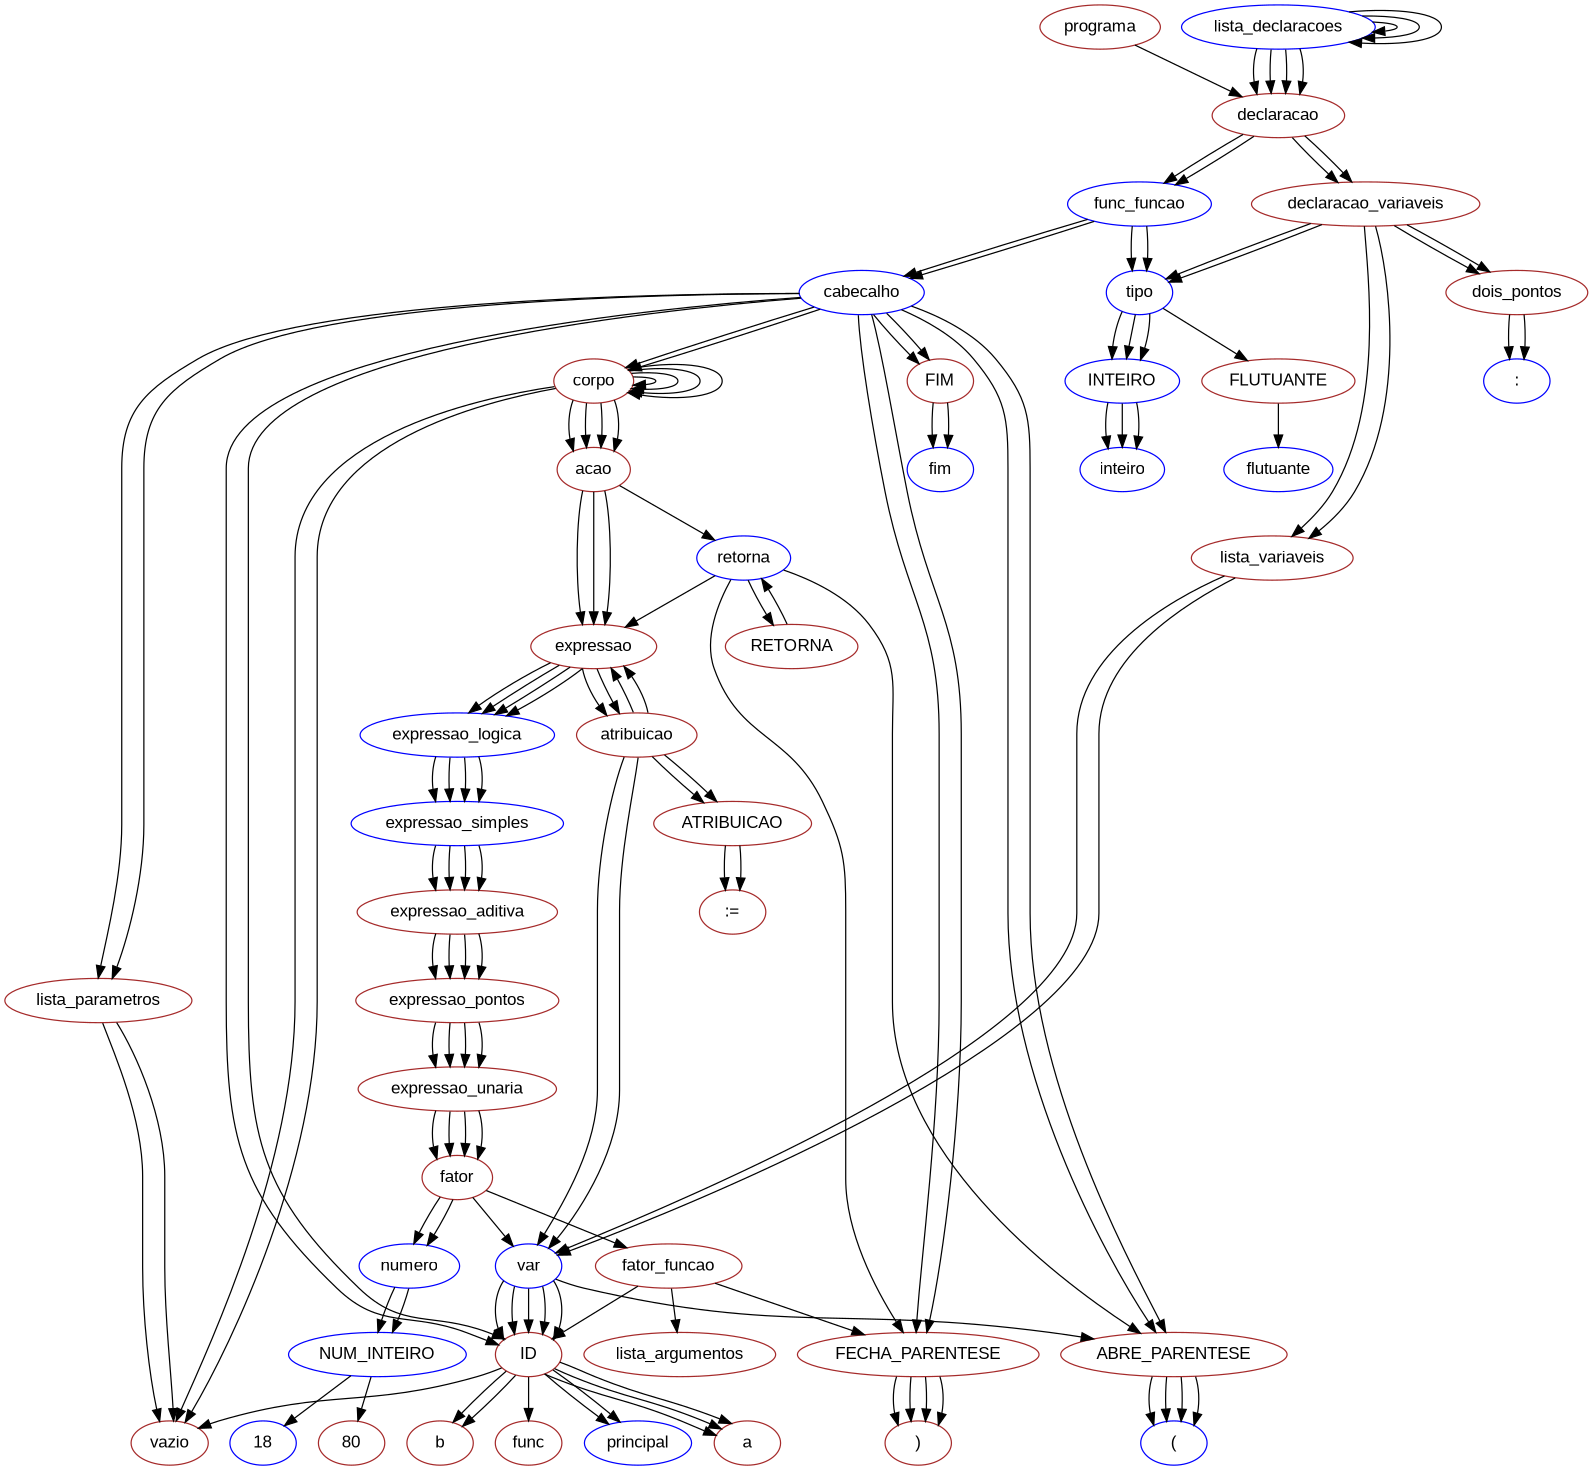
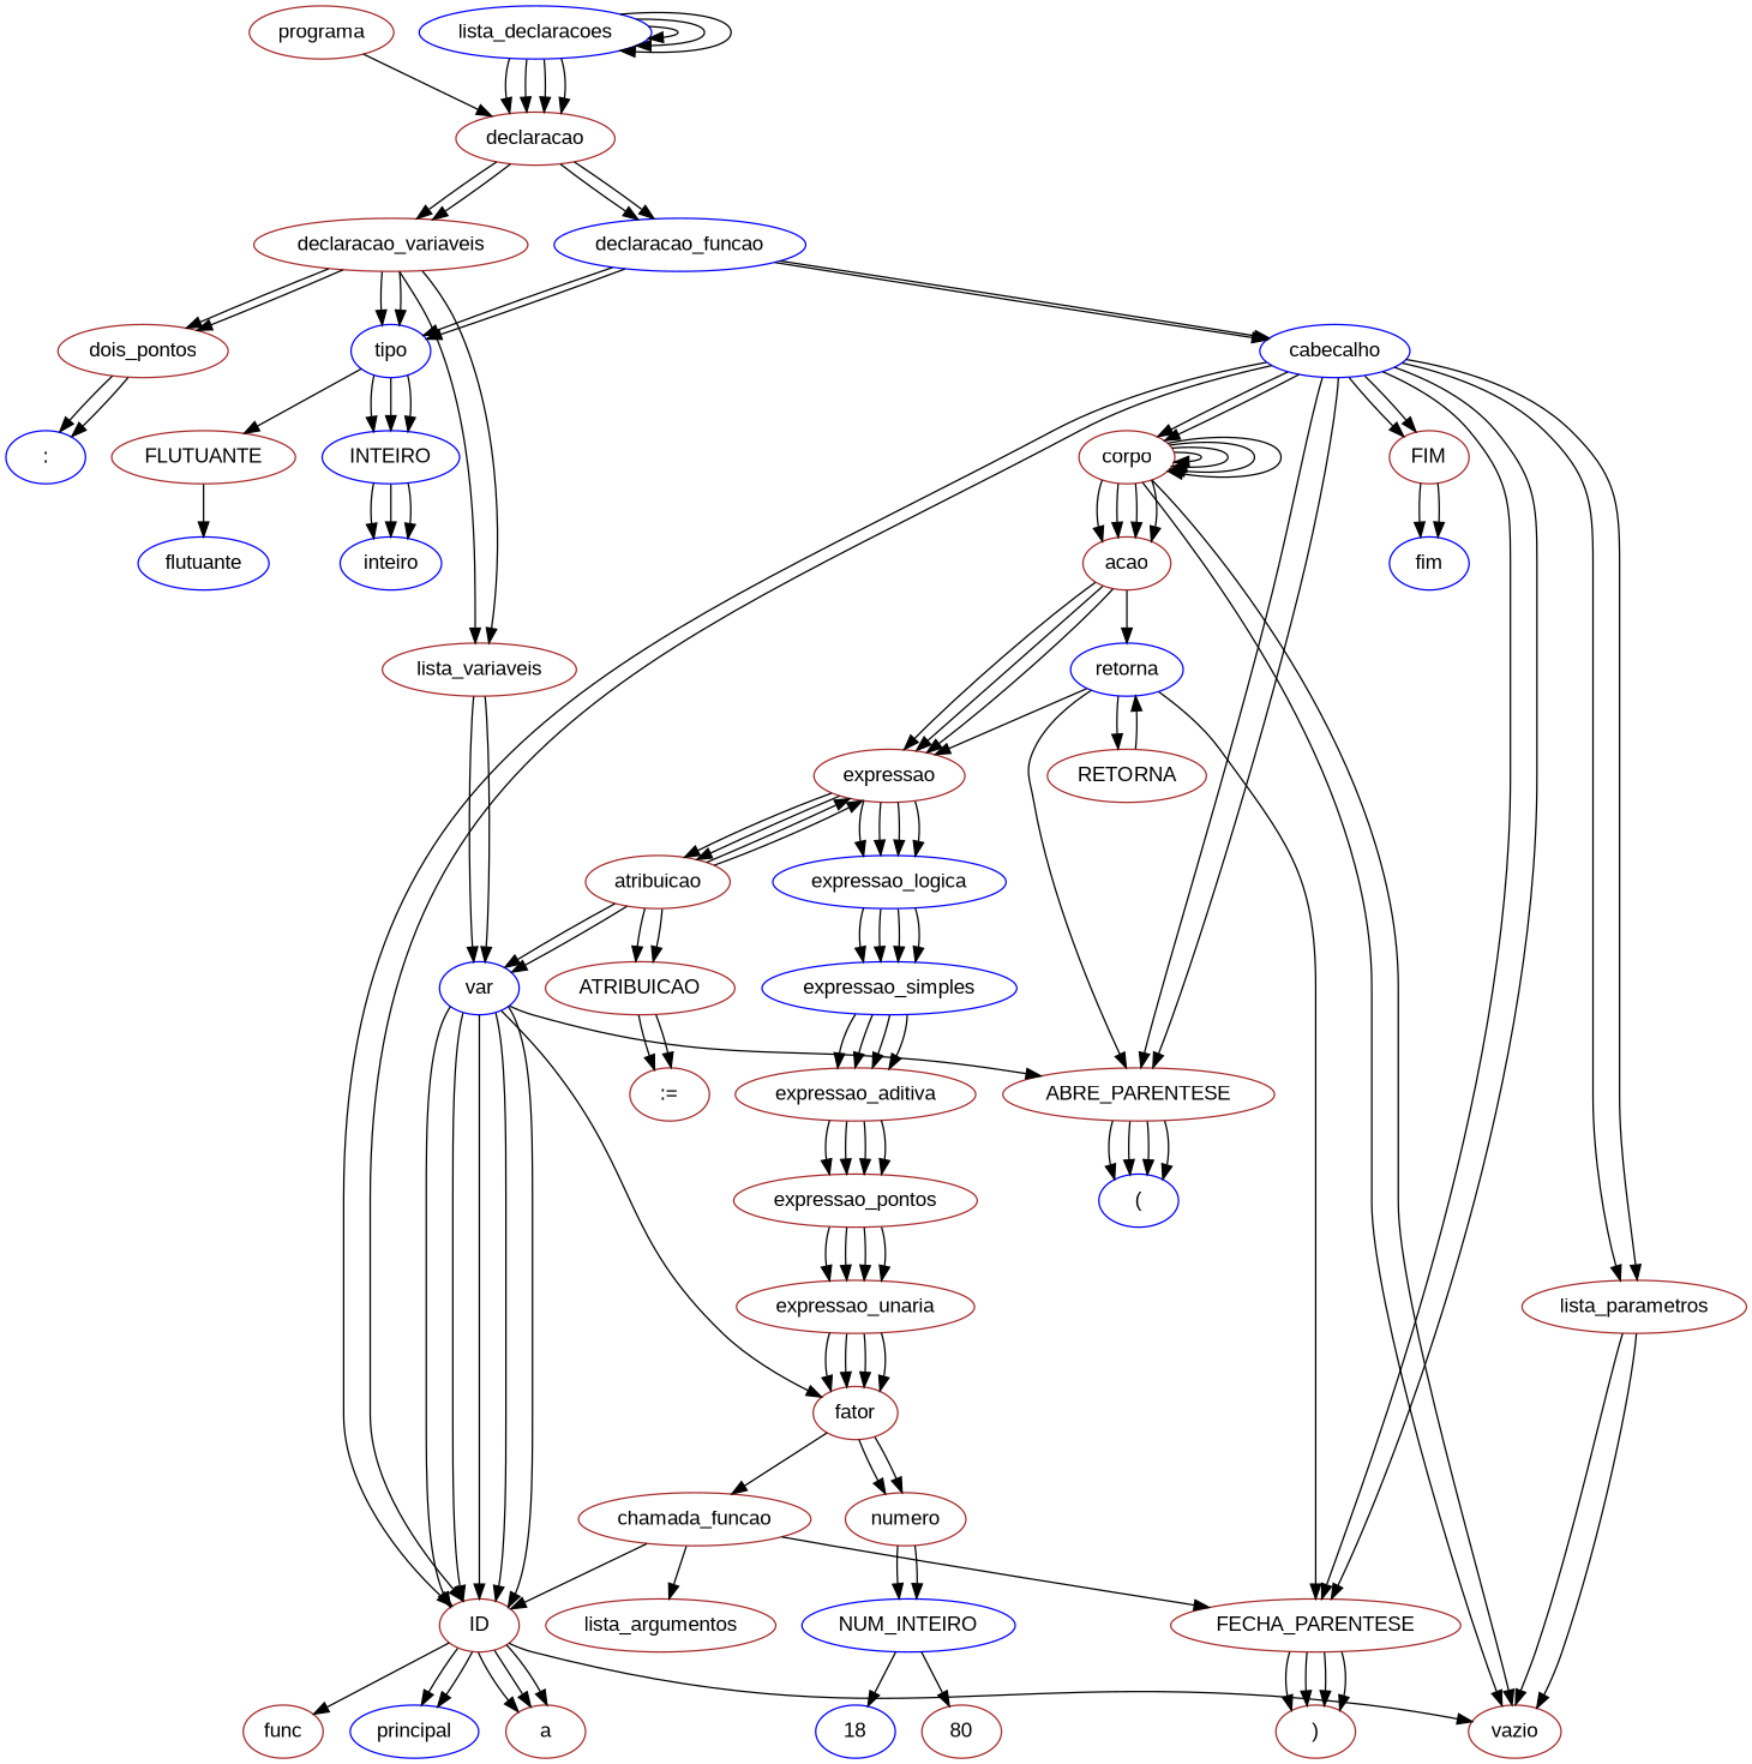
  digraph {
    fontname="Liberation Sans"
    node [color=brown fontname="Liberation Sans"]
    edge [fontname="Liberation Sans"]
    programa
    declaracao
    lista_declaracoes [color=blue]
    declaracao_variaveis
-   declaracao_funcao [color=blue label=func_funcao]
+   declaracao_funcao [color=blue]
    tipo [color=blue]
    dois_pontos
    lista_variaveis
    cabecalho [color=blue]
    FLUTUANTE
    INTEIRO [color=blue]
    ":" [color=blue]
    var [color=blue]
    flutuante [color=blue]
    inteiro [color=blue]
    ID
    ABRE_PARENTESE
    a
-   b
    func
    principal [color=blue]
    vazio
    lista_parametros
    FECHA_PARENTESE
    corpo
    FIM
    "(" [color=blue]
    ")"
    acao
    fim [color=blue]
    expressao
    retorna [color=blue]
    atribuicao
    expressao_logica [color=blue]
    RETORNA
    ATRIBUICAO
    expressao_simples [color=blue]
    ":="
    expressao_aditiva
    n40 [label=expressao_pontos]
    expressao_unaria
    fator
-   numero [color=blue]
-   chamada_funcao [label=fator_funcao]
+   numero
+   chamada_funcao
    NUM_INTEIRO [color=blue]
    lista_argumentos
    n47 [label=80]
    18 [color=blue]
    programa -> declaracao
    declaracao -> declaracao_variaveis
    declaracao -> declaracao_variaveis
    declaracao -> declaracao_funcao
    declaracao -> declaracao_funcao
    lista_declaracoes -> declaracao
    lista_declaracoes -> declaracao
    lista_declaracoes -> declaracao
    lista_declaracoes -> declaracao
    lista_declaracoes -> lista_declaracoes
    lista_declaracoes -> lista_declaracoes
    lista_declaracoes -> lista_declaracoes
    declaracao_variaveis -> tipo
    declaracao_variaveis -> tipo
    declaracao_variaveis -> dois_pontos
    declaracao_variaveis -> dois_pontos
    declaracao_variaveis -> lista_variaveis
    declaracao_variaveis -> lista_variaveis
    declaracao_funcao -> tipo
    declaracao_funcao -> tipo
    declaracao_funcao -> cabecalho
    declaracao_funcao -> cabecalho
    tipo -> FLUTUANTE
    tipo -> INTEIRO
    tipo -> INTEIRO
    tipo -> INTEIRO
    dois_pontos -> ":"
    dois_pontos -> ":"
    lista_variaveis -> var
    lista_variaveis -> var
    cabecalho -> ID
    cabecalho -> ID
    cabecalho -> ABRE_PARENTESE
    cabecalho -> ABRE_PARENTESE
    cabecalho -> lista_parametros
    cabecalho -> lista_parametros
    cabecalho -> FECHA_PARENTESE
    cabecalho -> FECHA_PARENTESE
    cabecalho -> corpo
    cabecalho -> corpo
    cabecalho -> FIM
    cabecalho -> FIM
    FLUTUANTE -> flutuante
    INTEIRO -> inteiro
    INTEIRO -> inteiro
    INTEIRO -> inteiro
    var -> ID
    var -> ID
    var -> ID
    var -> ID
    var -> ID
    var -> ABRE_PARENTESE
    ID -> a
    ID -> a
    ID -> a
-   ID -> b
-   ID -> b
    ID -> func
    ID -> principal
    ID -> principal
    ID -> vazio
    ABRE_PARENTESE -> "("
    ABRE_PARENTESE -> "("
    ABRE_PARENTESE -> "("
    ABRE_PARENTESE -> "("
    lista_parametros -> vazio
    lista_parametros -> vazio
    FECHA_PARENTESE -> ")"
    FECHA_PARENTESE -> ")"
    FECHA_PARENTESE -> ")"
    FECHA_PARENTESE -> ")"
    corpo -> vazio
    corpo -> vazio
    corpo -> corpo
    corpo -> corpo
    corpo -> corpo
    corpo -> corpo
    corpo -> acao
    corpo -> acao
    corpo -> acao
    corpo -> acao
    FIM -> fim
    FIM -> fim
    acao -> expressao
    acao -> expressao
    acao -> expressao
    acao -> retorna
    expressao -> atribuicao
    expressao -> atribuicao
    expressao -> expressao_logica
    expressao -> expressao_logica
    expressao -> expressao_logica
    expressao -> expressao_logica
    retorna -> ABRE_PARENTESE
    retorna -> FECHA_PARENTESE
    retorna -> expressao
    retorna -> RETORNA
    atribuicao -> var
    atribuicao -> var
    atribuicao -> expressao
    atribuicao -> expressao
    atribuicao -> ATRIBUICAO
    atribuicao -> ATRIBUICAO
    expressao_logica -> expressao_simples
    expressao_logica -> expressao_simples
    expressao_logica -> expressao_simples
    expressao_logica -> expressao_simples
    RETORNA -> retorna
    ATRIBUICAO -> ":="
    ATRIBUICAO -> ":="
    expressao_simples -> expressao_aditiva
    expressao_simples -> expressao_aditiva
    expressao_simples -> expressao_aditiva
    expressao_simples -> expressao_aditiva
    expressao_aditiva -> n40
    expressao_aditiva -> n40
    expressao_aditiva -> n40
    expressao_aditiva -> n40
    n40 -> expressao_unaria
    n40 -> expressao_unaria
    n40 -> expressao_unaria
    n40 -> expressao_unaria
    expressao_unaria -> fator
    expressao_unaria -> fator
    expressao_unaria -> fator
    expressao_unaria -> fator
-   fator -> var
+   var -> fator
    fator -> numero
    fator -> numero
    fator -> chamada_funcao
    numero -> NUM_INTEIRO
    numero -> NUM_INTEIRO
    chamada_funcao -> ID
    chamada_funcao -> FECHA_PARENTESE
    chamada_funcao -> lista_argumentos
    NUM_INTEIRO -> n47
    NUM_INTEIRO -> 18
  }
